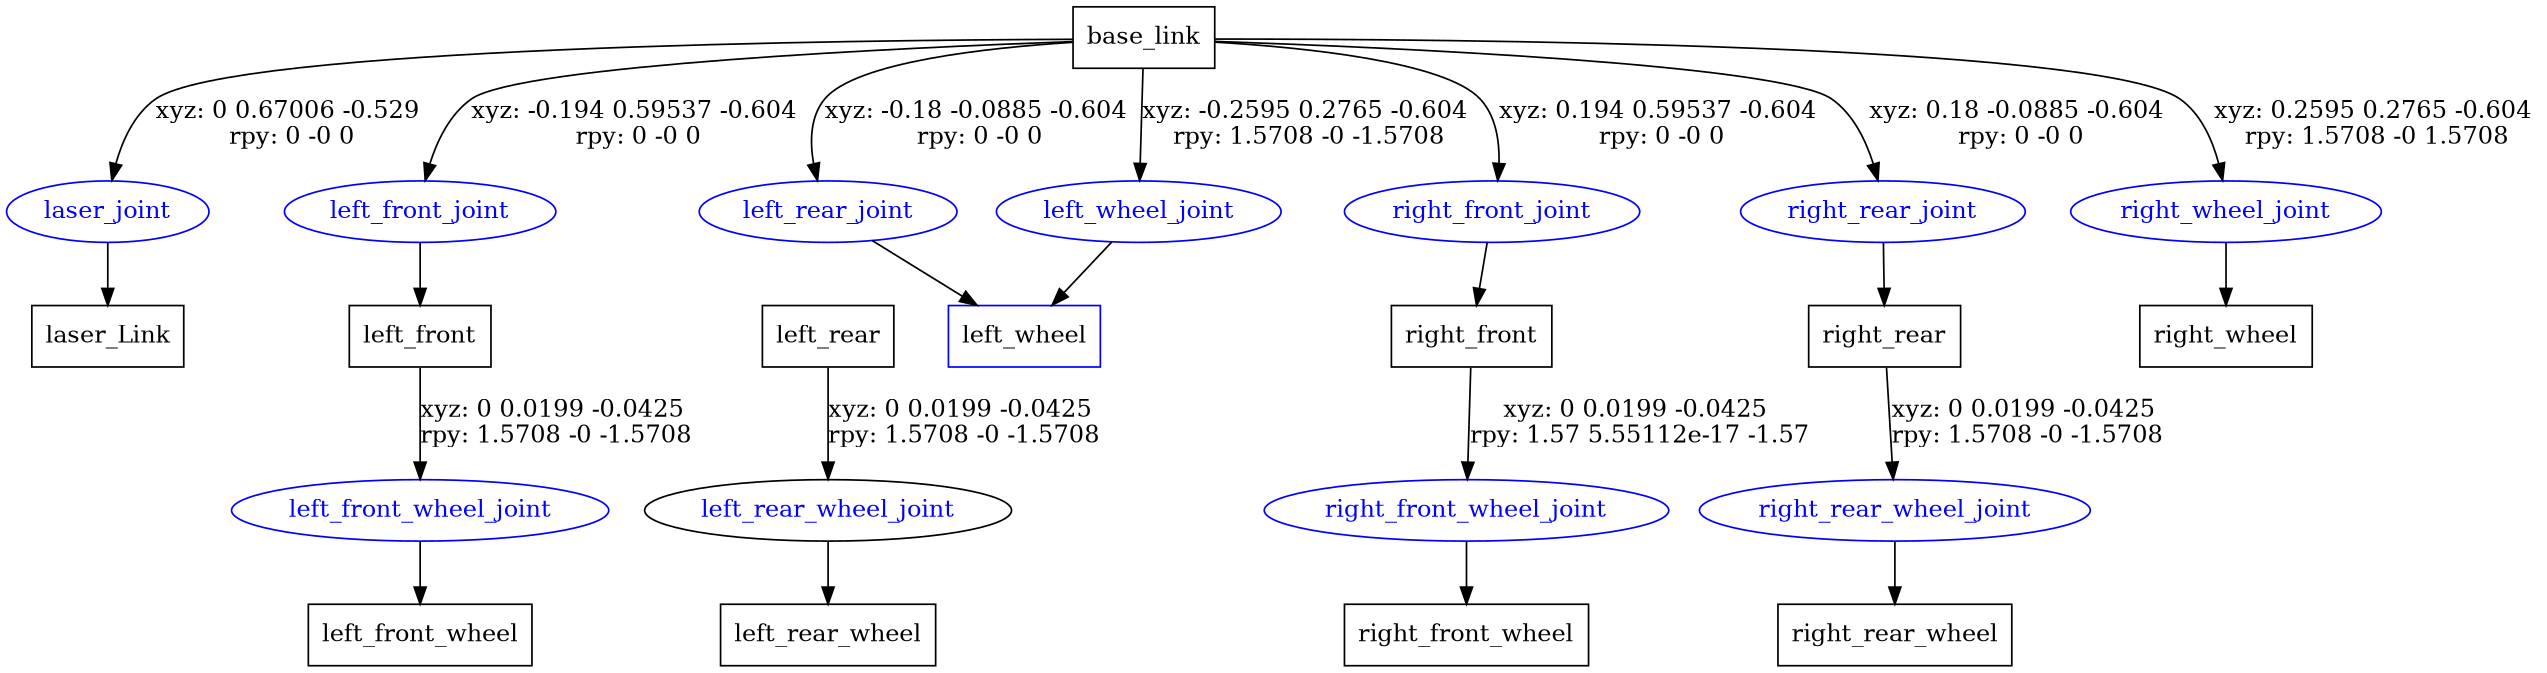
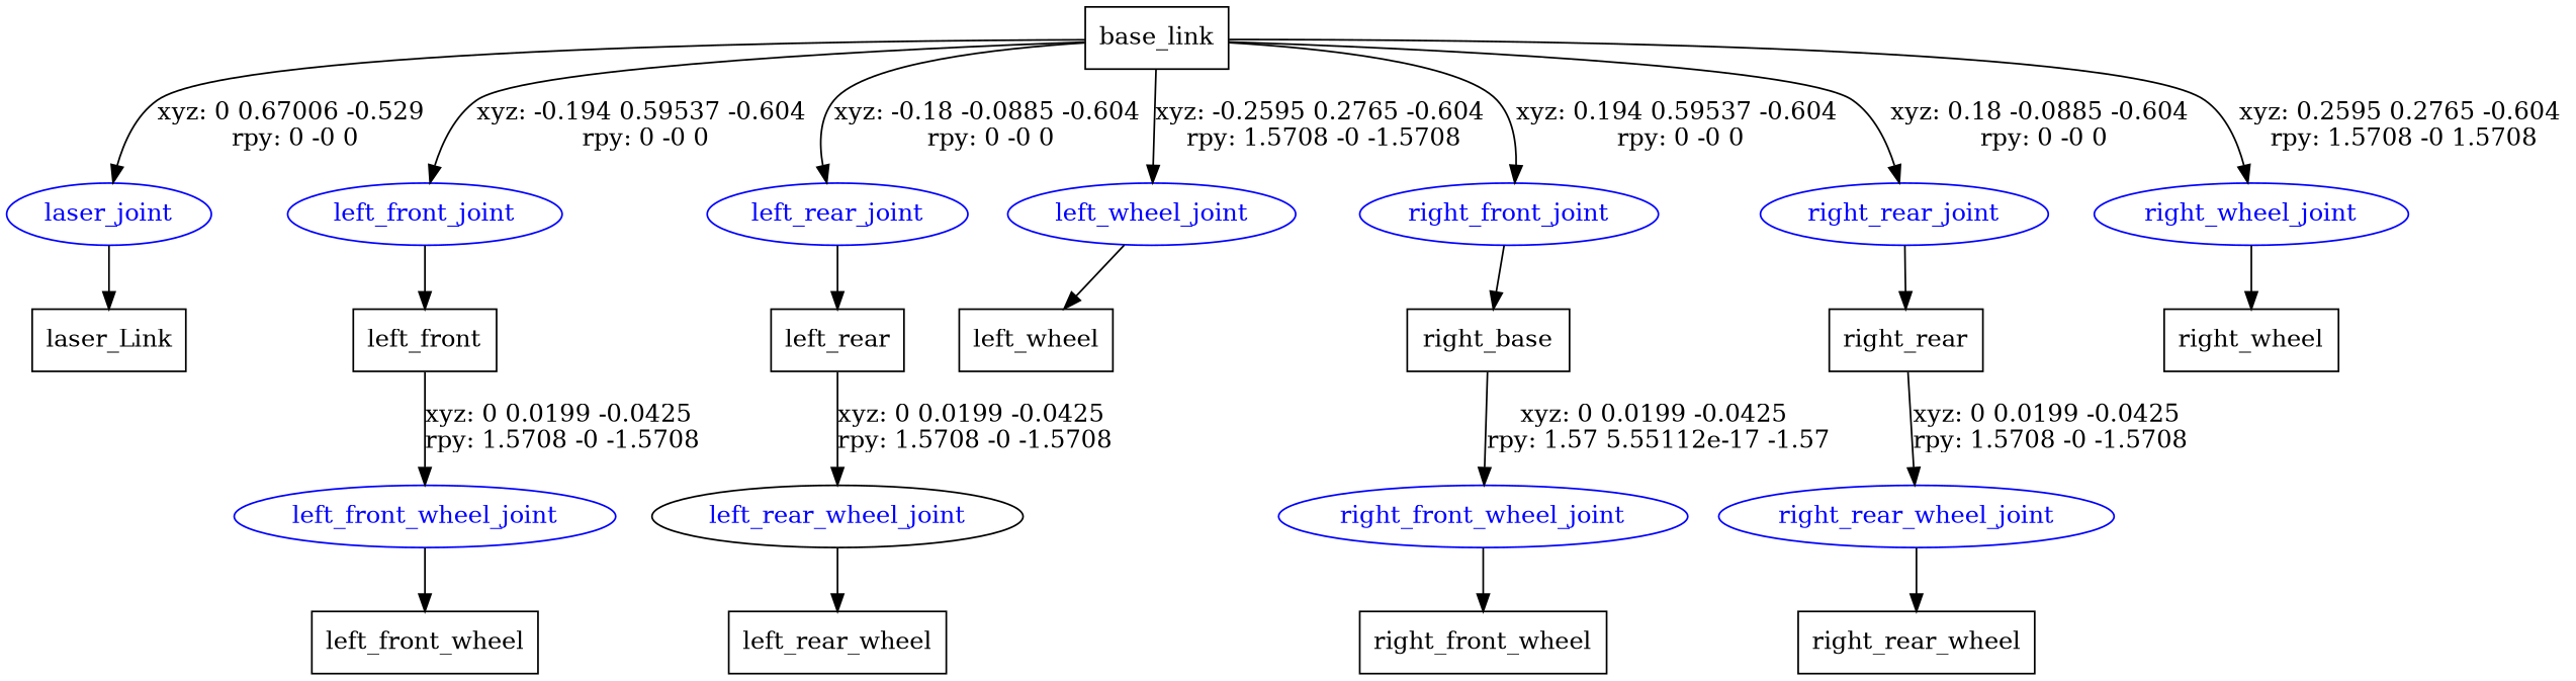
  digraph {
    fontname="DejaVu Serif"
    node [fontname="DejaVu Serif" shape=box]
    edge [fontname="DejaVu Serif"]
    n1 [label=base_link]
    laser_joint [color=blue fontcolor=blue shape=ellipse]
    left_front_joint [color=blue fontcolor=blue shape=ellipse]
    left_rear_joint [color=blue fontcolor=blue shape=ellipse]
    left_wheel_joint [color=blue fontcolor=blue shape=ellipse]
    right_front_joint [color=blue fontcolor=blue shape=ellipse]
    right_rear_joint [color=blue fontcolor=blue shape=ellipse]
    right_wheel_joint [color=blue fontcolor=blue shape=ellipse]
    n9 [label=laser_Link]
    n10 [label=left_front]
    n11 [label=left_rear]
-   n12 [label=left_wheel color=blue]
-   n13 [label=right_front]
+   n12 [label=left_wheel]
+   n13 [label=right_base]
    n14 [label=right_rear]
    n15 [label=right_wheel]
    left_front_wheel_joint [color=blue fontcolor=blue shape=ellipse]
    n17 [label=left_front_wheel]
    left_rear_wheel_joint [color=black fontcolor=blue shape=ellipse]
    n19 [label=left_rear_wheel]
    right_front_wheel_joint [color=blue fontcolor=blue shape=ellipse]
    n21 [label=right_front_wheel]
    right_rear_wheel_joint [color=blue fontcolor=blue shape=ellipse]
    n23 [label=right_rear_wheel]
    n1 -> laser_joint [label="xyz: 0 0.67006 -0.529 \nrpy: 0 -0 0"]
    n1 -> left_front_joint [label="xyz: -0.194 0.59537 -0.604 \nrpy: 0 -0 0"]
    n1 -> left_rear_joint [label="xyz: -0.18 -0.0885 -0.604 \nrpy: 0 -0 0"]
    n1 -> left_wheel_joint [label="xyz: -0.2595 0.2765 -0.604 \nrpy: 1.5708 -0 -1.5708"]
    n1 -> right_front_joint [label="xyz: 0.194 0.59537 -0.604 \nrpy: 0 -0 0"]
    n1 -> right_rear_joint [label="xyz: 0.18 -0.0885 -0.604 \nrpy: 0 -0 0"]
    n1 -> right_wheel_joint [label="xyz: 0.2595 0.2765 -0.604 \nrpy: 1.5708 -0 1.5708"]
    laser_joint -> n9
    left_front_joint -> n10
-   left_rear_joint -> n12
+   left_rear_joint -> n11
    left_wheel_joint -> n12
    right_front_joint -> n13
    right_rear_joint -> n14
    right_wheel_joint -> n15
    n10 -> left_front_wheel_joint [label="xyz: 0 0.0199 -0.0425 \nrpy: 1.5708 -0 -1.5708"]
    n11 -> left_rear_wheel_joint [label="xyz: 0 0.0199 -0.0425 \nrpy: 1.5708 -0 -1.5708"]
    n13 -> right_front_wheel_joint [label="xyz: 0 0.0199 -0.0425 \nrpy: 1.57 5.55112e-17 -1.57"]
    n14 -> right_rear_wheel_joint [label="xyz: 0 0.0199 -0.0425 \nrpy: 1.5708 -0 -1.5708"]
    left_front_wheel_joint -> n17
    left_rear_wheel_joint -> n19
    right_front_wheel_joint -> n21
    right_rear_wheel_joint -> n23
  }
